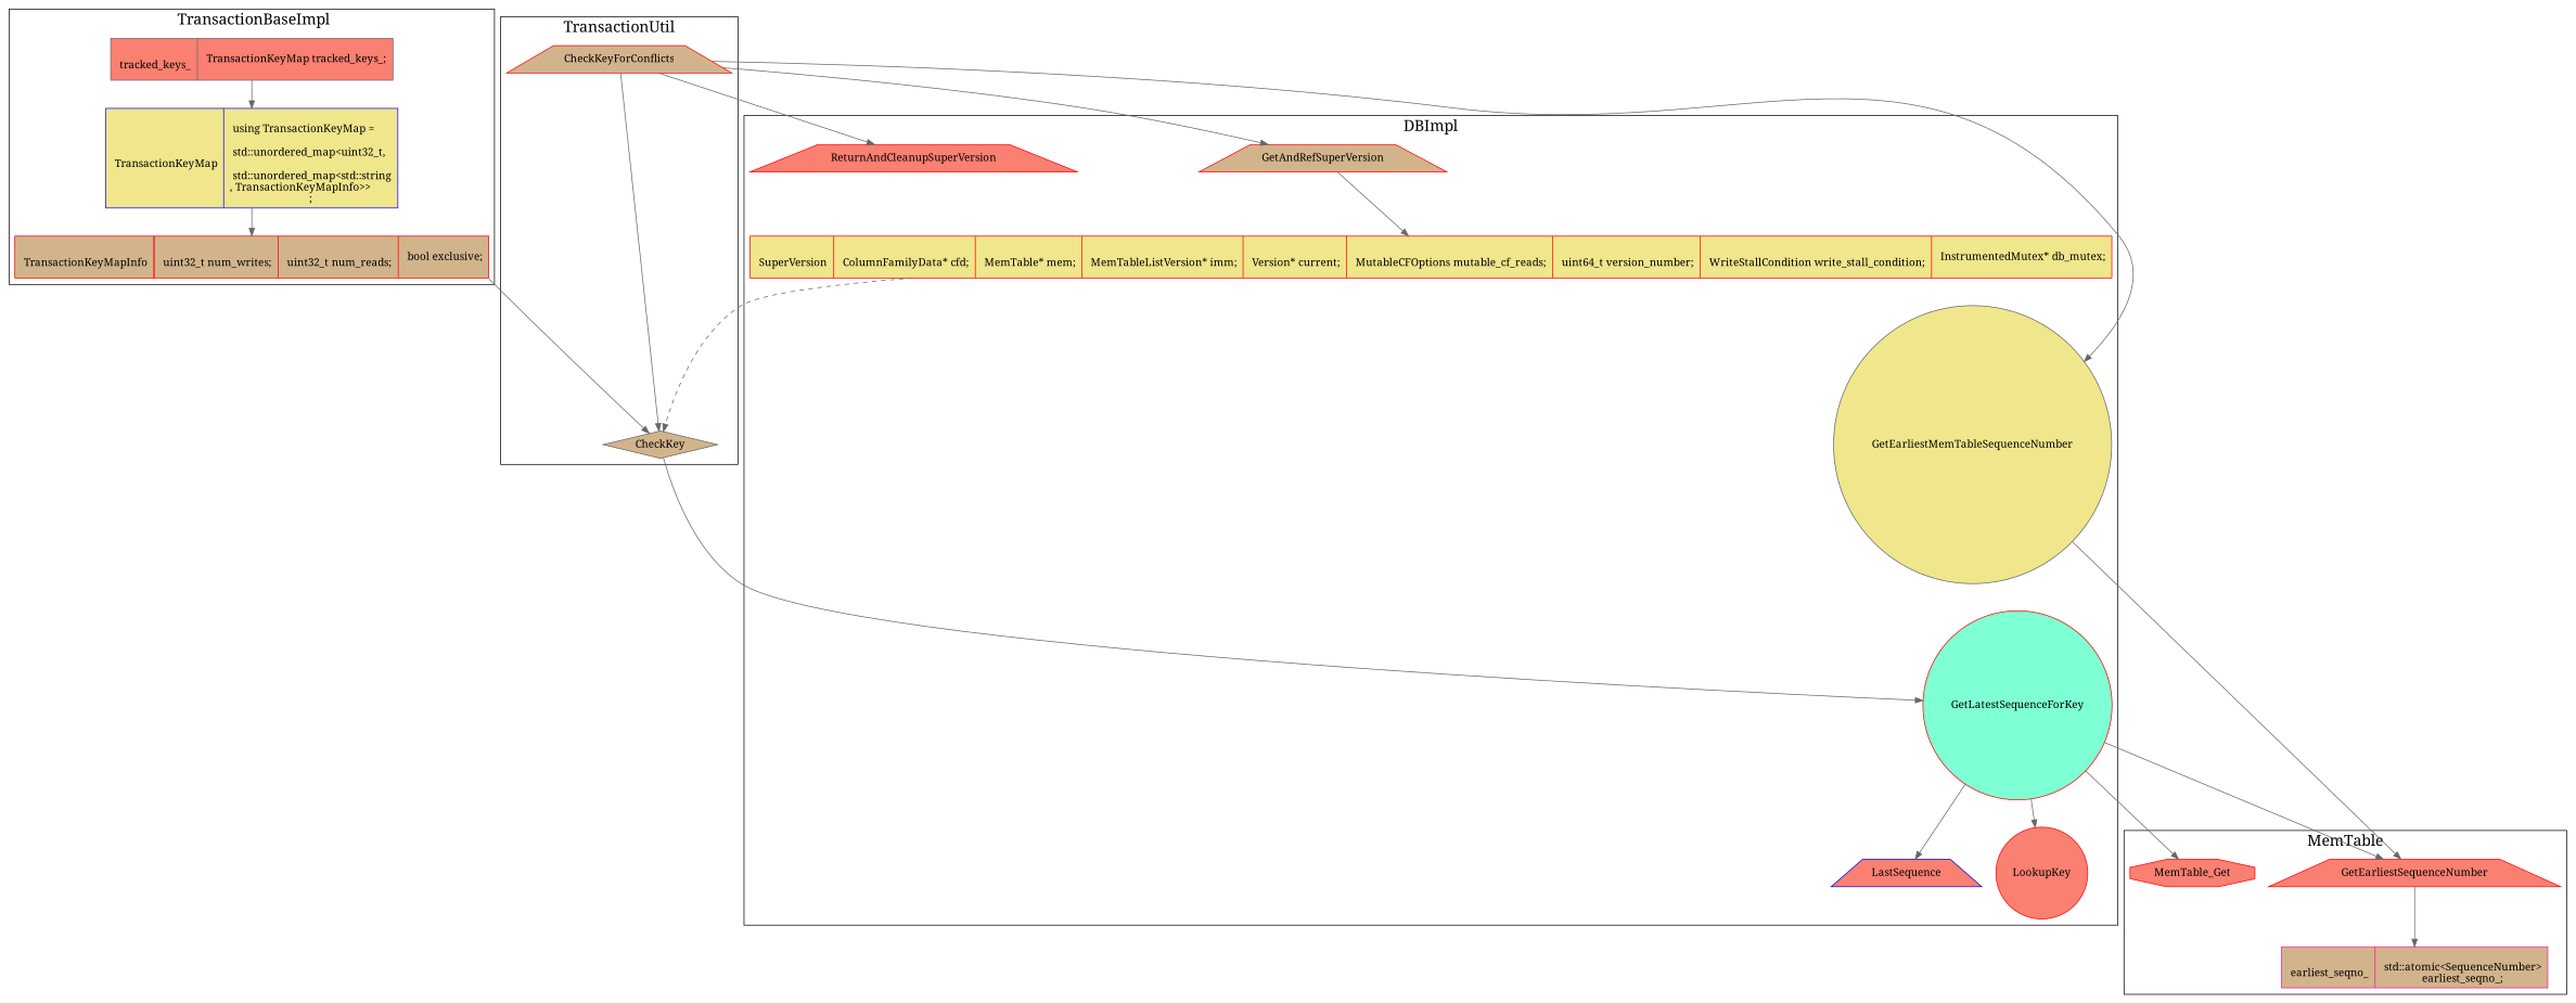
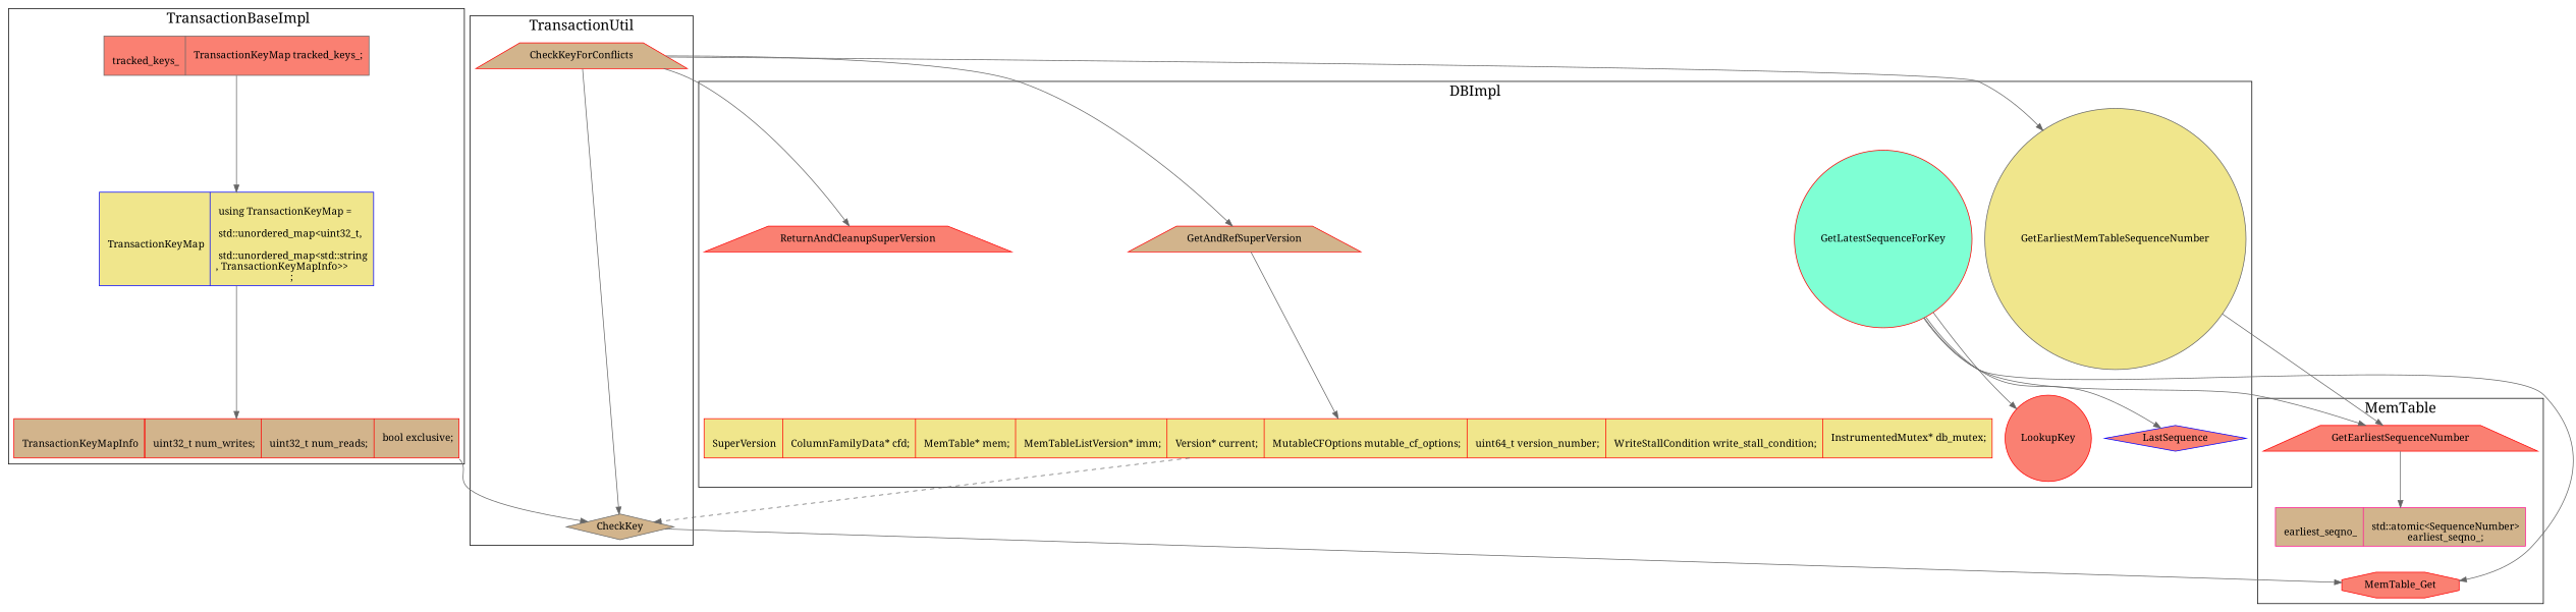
  digraph {
    fontname="Noto Serif"
    newrank=true
    rankdir=TB
    node [color=red fillcolor=salmon fontname="Noto Serif" shape=record style=filled]
    edge [color=gray40 fontname="Noto Serif"]
    n1 [color=gray40 label="{{\n        tracked_keys_|\n          TransactionKeyMap tracked_keys_;\l\n      }}"]
    n2 [color=blue fillcolor=khaki label="{{\n        TransactionKeyMap|\n          using TransactionKeyMap =\l\n          std::unordered_map\<uint32_t,\l\n          std::unordered_map\<std::string\l, TransactionKeyMapInfo\>\>\l;\n      }}"]
    n3 [fillcolor=tan label="{{\n        TransactionKeyMapInfo|\n          <seq> SequenceNumber seq;\l|\n          uint32_t num_writes;\l|\n          uint32_t num_reads;\l|\n          bool exclusive;\l\n      }}"]
    n4 [color=deeppink fillcolor=tan label="{{\n        earliest_seqno_|\n          std::atomic\<SequenceNumber\>\l earliest_seqno_;\n      }}"]
    GetEarliestSequenceNumber [shape=trapezium]
    MemTable_Get [shape=octagon]
-   n7 [fillcolor=khaki label="{{\n        SuperVersion|\n          ColumnFamilyData* cfd;\l|\n          MemTable* mem;\l|\n          MemTableListVersion* imm;\l|\n          Version* current;\l|\n          MutableCFOptions mutable_cf_reads;\l|\n          uint64_t version_number;\l|\n          WriteStallCondition write_stall_condition;\l|\n          InstrumentedMutex* db_mutex;\l\n      }}"]
+   n7 [fillcolor=khaki label="{{\n        SuperVersion|\n          ColumnFamilyData* cfd;\l|\n          MemTable* mem;\l|\n          MemTableListVersion* imm;\l|\n          Version* current;\l|\n          MutableCFOptions mutable_cf_options;\l|\n          uint64_t version_number;\l|\n          WriteStallCondition write_stall_condition;\l|\n          InstrumentedMutex* db_mutex;\l\n      }}"]
    GetAndRefSuperVersion [fillcolor=tan shape=trapezium]
    GetEarliestMemTableSequenceNumber [color=gray40 fillcolor=khaki shape=circle]
    ReturnAndCleanupSuperVersion [shape=trapezium]
    GetLatestSequenceForKey [fillcolor=aquamarine shape=circle]
-   LastSequence [color=blue shape=trapezium]
+   LastSequence [color=blue shape=diamond]
    LookupKey [shape=circle]
    CheckKey [color=gray40 fillcolor=tan shape=diamond]
    CheckKeyForConflicts [fillcolor=tan shape=trapezium]
    subgraph cluster_1 {
      fontsize=20
      label=" TransactionBaseImpl"
      n1
      n2
      n3
    }
    subgraph cluster_2 {
      fontsize=20
      label=MemTable
      n4
      GetEarliestSequenceNumber
      MemTable_Get
    }
    subgraph cluster_3 {
      fontsize=20
      label=DBImpl
      n7
      GetAndRefSuperVersion
      GetEarliestMemTableSequenceNumber
      ReturnAndCleanupSuperVersion
      GetLatestSequenceForKey
      LastSequence
      LookupKey
    }
    subgraph cluster_4 {
      fontsize=20
      label=TransactionUtil
      CheckKey
      CheckKeyForConflicts
    }
    n1 -> n2
    n2 -> n3
    n3 -> CheckKey [style=solid tailport=seq]
    GetEarliestSequenceNumber -> n4
    n7 -> CheckKey [style=dashed]
    GetAndRefSuperVersion -> n7
    GetEarliestMemTableSequenceNumber -> GetEarliestSequenceNumber
    GetLatestSequenceForKey -> GetEarliestSequenceNumber
    GetLatestSequenceForKey -> MemTable_Get
    GetLatestSequenceForKey -> LastSequence
    GetLatestSequenceForKey -> LookupKey
-   CheckKey -> GetLatestSequenceForKey
+   CheckKey -> MemTable_Get
    CheckKeyForConflicts -> GetAndRefSuperVersion
    CheckKeyForConflicts -> GetEarliestMemTableSequenceNumber
    CheckKeyForConflicts -> ReturnAndCleanupSuperVersion
    CheckKeyForConflicts -> CheckKey
  }
